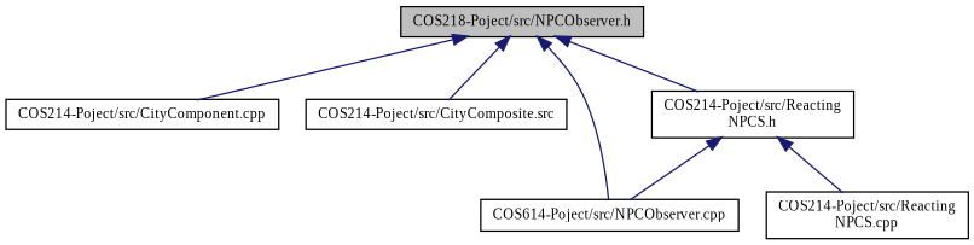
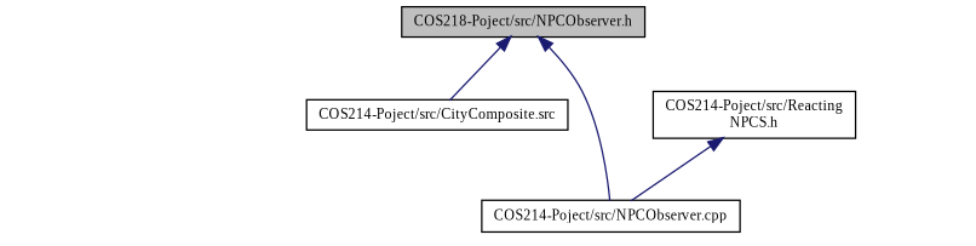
  digraph {
    fontname="Liberation Serif"
    node [color=black fillcolor=white fontname="Liberation Serif" fontsize=10 shape=record style=filled]
    edge [color=midnightblue dir=back fontname="Liberation Serif" fontsize=10 labelfontname=Helvetica labelfontsize=10 style=solid]
    n1 [fillcolor=grey75 fontcolor=black height=0.2 label="COS218-Poject/src/NPCObserver.h" width=0.4]
-   n2 [height=0.2 label="COS214-Poject/src/CityComponent.cpp" width=0.4]
    n3 [height=0.2 label="COS214-Poject/src/CityComposite.src" width=0.4]
-   n4 [height=0.2 label="COS614-Poject/src/NPCObserver.cpp" width=0.4]
+   n4 [height=0.2 label="COS214-Poject/src/NPCObserver.cpp" width=0.4]
    n5 [height=0.2 label="COS214-Poject/src/Reacting\lNPCS.h" width=0.4]
-   n6 [height=0.2 label="COS214-Poject/src/Reacting\lNPCS.cpp" width=0.4]
-   n1 -> n2
    n1 -> n3
    n1 -> n4
-   n1 -> n5
    n5 -> n4
-   n5 -> n6
  }
